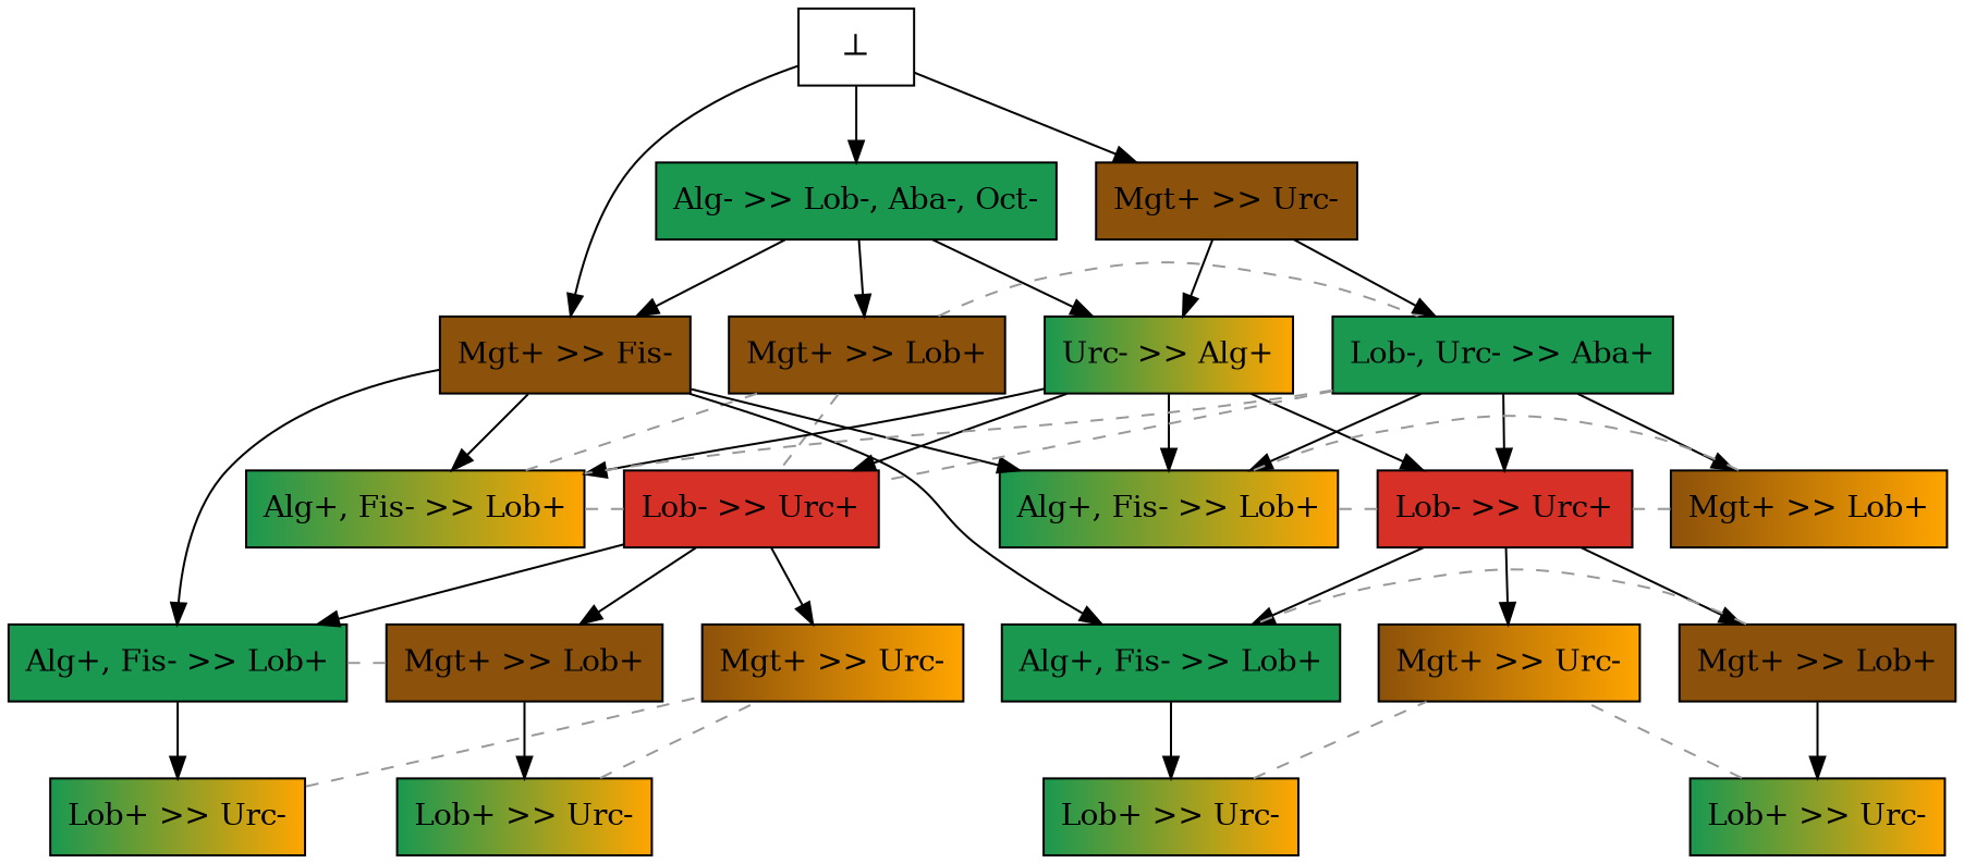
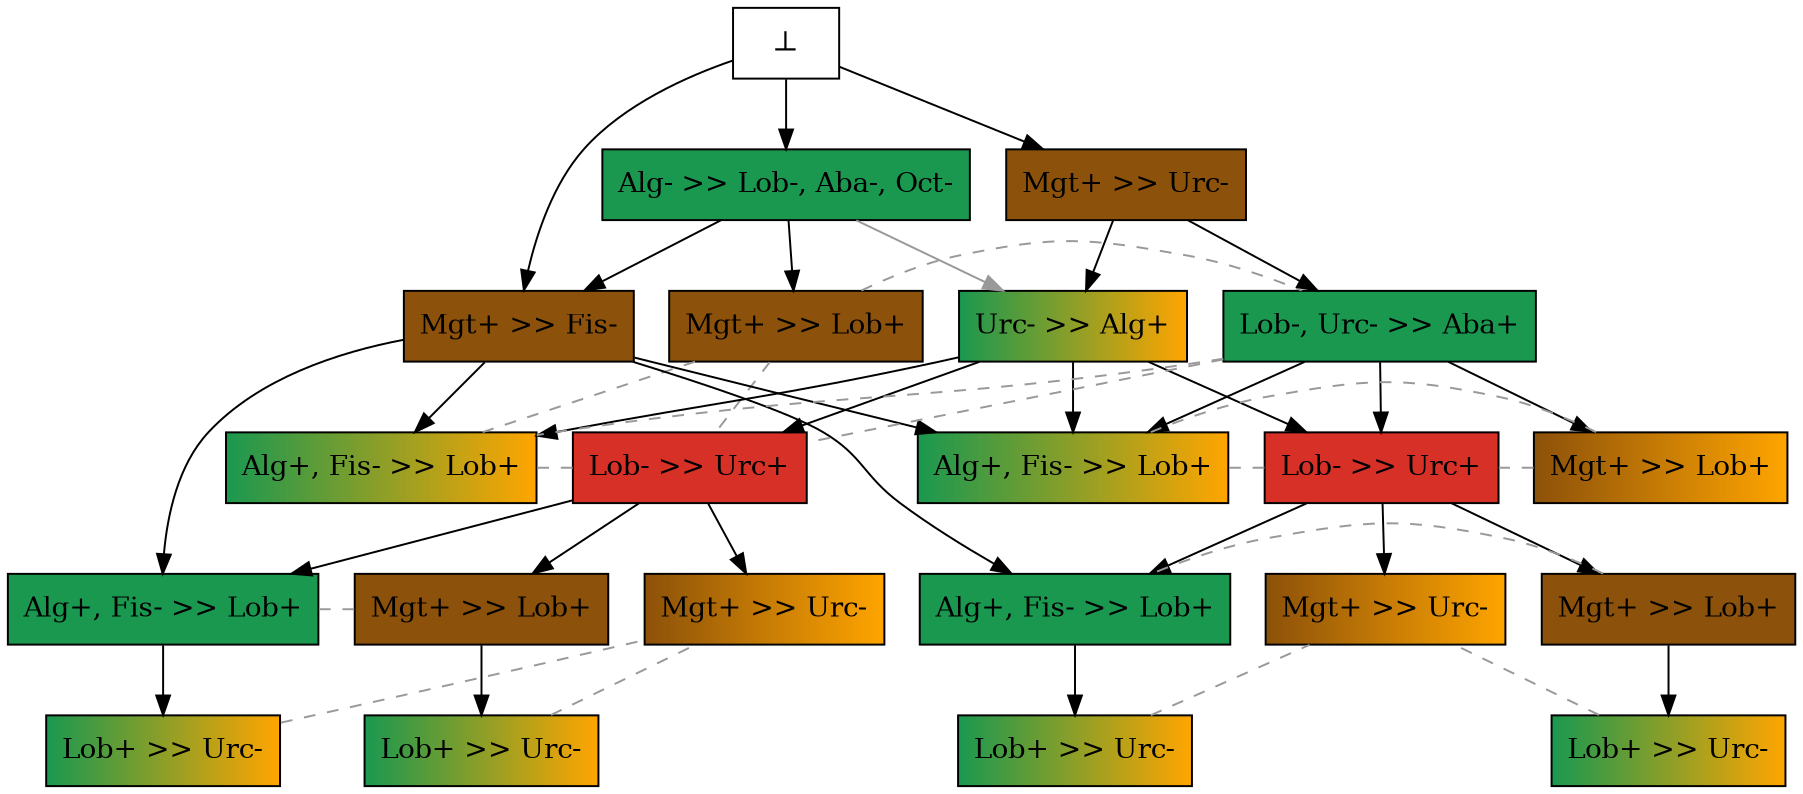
  digraph {
    node [color=black fillcolor="#1a9850:orange" shape=box style=filled]
    n1 [fillcolor="#1a9850:#1a9850" label="Alg- >> Lob-, Aba-, Oct-"]
    n2 [fillcolor="#8c510a:#8c510a" label="Mgt+ >> Lob+"]
    n3 [label="Urc- >> Alg+"]
    n4 [fillcolor="#8c510a:#8c510a" label="Mgt+ >> Fis-"]
    n5 [fillcolor="#1a9850:#1a9850" label="Lob-, Urc- >> Aba+"]
    n6 [fillcolor="#d73027:#d73027" label="Lob- >> Urc+"]
    n7 [label="Alg+, Fis- >> Lob+"]
    n8 [fillcolor="#d73027:#d73027" label="Lob- >> Urc+"]
    n9 [label="Alg+, Fis- >> Lob+"]
    n10 [fillcolor="#8c510a:orange" label="Mgt+ >> Lob+"]
    n11 [fillcolor="#8c510a:#8c510a" label="Mgt+ >> Lob+"]
    n12 [fillcolor="#1a9850:#1a9850" label="Alg+, Fis- >> Lob+"]
    n13 [fillcolor="#8c510a:orange" label="Mgt+ >> Urc-"]
    n14 [fillcolor="#1a9850:#1a9850" label="Alg+, Fis- >> Lob+"]
    n15 [fillcolor="#8c510a:#8c510a" label="Mgt+ >> Lob+"]
    n16 [fillcolor="#8c510a:orange" label="Mgt+ >> Urc-"]
    n17 [fillcolor="#8c510a:#8c510a" label="Mgt+ >> Urc-"]
    n18 [label="Lob+ >> Urc-"]
    n19 [label="Lob+ >> Urc-"]
    n20 [label="Lob+ >> Urc-"]
    n21 [label="Lob+ >> Urc-"]
    n22 [fillcolor=white label="⊥" color=""]
    n1 -> n2
-   n1 -> n3
+   n1 -> n3 [color=gray60]
    n1 -> n4
    n2 -> n5 [arrowhead=none color=gray60 constraint=false style=dashed]
    n2 -> n6 [arrowhead=none color=gray60 constraint=false style=dashed]
    n2 -> n7 [arrowhead=none color=gray60 constraint=false style=dashed]
    n3 -> n6
    n3 -> n7
    n3 -> n8
    n3 -> n9
    n4 -> n7
    n4 -> n9
    n4 -> n12
    n4 -> n14
    n5 -> n6 [arrowhead=none color=gray60 constraint=false style=dashed]
    n5 -> n7 [arrowhead=none color=gray60 constraint=false style=dashed]
    n5 -> n8
    n5 -> n9
    n5 -> n10
    n6 -> n7 [arrowhead=none color=gray60 constraint=false style=dashed]
    n6 -> n11
    n6 -> n12
    n6 -> n13
    n8 -> n9 [arrowhead=none color=gray60 constraint=false style=dashed]
    n8 -> n14
    n8 -> n15
    n8 -> n16
    n10 -> n8 [arrowhead=none color=gray60 constraint=false style=dashed]
    n10 -> n9 [arrowhead=none color=gray60 constraint=false style=dashed]
    n11 -> n12 [arrowhead=none color=gray60 constraint=false style=dashed]
    n11 -> n18
    n12 -> n19
    n14 -> n20
    n15 -> n14 [arrowhead=none color=gray60 constraint=false style=dashed]
    n15 -> n21
    n17 -> n3
    n17 -> n5
    n18 -> n13 [arrowhead=none color=gray60 constraint=false style=dashed]
    n19 -> n13 [arrowhead=none color=gray60 constraint=false style=dashed]
    n20 -> n16 [arrowhead=none color=gray60 constraint=false style=dashed]
    n21 -> n16 [arrowhead=none color=gray60 constraint=false style=dashed]
    n22 -> n1
    n22 -> n4
    n22 -> n17
  }
